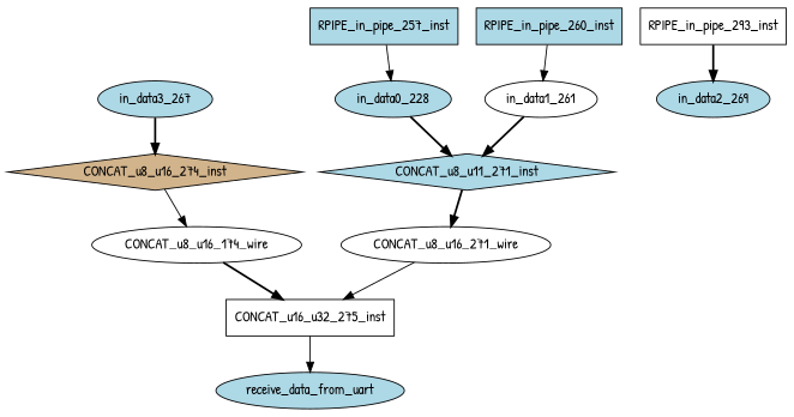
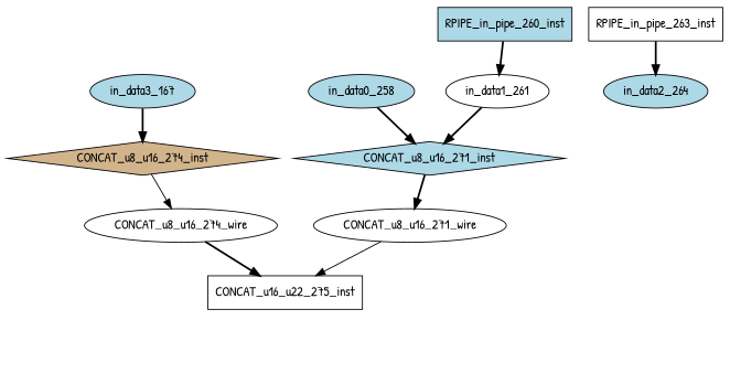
  digraph {
    fontname="Patrick Hand"
    node [fillcolor=lightblue fontname="Patrick Hand" shape=ellipse style=filled]
    edge [fontname="Patrick Hand" style=bold]
    CONCAT_u8_u16_271_wire [fillcolor=white]
-   CONCAT_u16_u32_275_inst [fillcolor=white shape=rectangle]
-   receive_data_from_uart [shape=""]
-   CONCAT_u8_u16_274_wire [fillcolor=white label=CONCAT_u8_u16_174_wire]
-   CONCAT_u8_u16_271_inst [shape=diamond label=CONCAT_u8_u11_271_inst]
-   in_data0_258 [label=in_data0_228]
+   CONCAT_u16_u32_275_inst [fillcolor=white shape=rectangle label=CONCAT_u16_u22_275_inst]
+   CONCAT_u8_u16_274_wire [fillcolor=white]
+   CONCAT_u8_u16_271_inst [shape=diamond]
+   in_data0_258
    in_data1_261 [fillcolor=white]
    CONCAT_u8_u16_274_inst [fillcolor=tan shape=diamond]
-   in_data3_267
-   RPIPE_in_pipe_257_inst [shape=rectangle]
+   in_data3_267 [label=in_data3_167]
    RPIPE_in_pipe_260_inst [shape=rectangle]
-   RPIPE_in_pipe_263_inst [fillcolor=white shape=rectangle label=RPIPE_in_pipe_293_inst]
-   in_data2_264 [label=in_data2_269]
+   RPIPE_in_pipe_263_inst [fillcolor=white shape=rectangle]
+   in_data2_264
    CONCAT_u8_u16_271_wire -> CONCAT_u16_u32_275_inst [style=solid]
-   CONCAT_u16_u32_275_inst -> receive_data_from_uart [style=solid]
    CONCAT_u8_u16_274_wire -> CONCAT_u16_u32_275_inst
    CONCAT_u8_u16_271_inst -> CONCAT_u8_u16_271_wire
    in_data0_258 -> CONCAT_u8_u16_271_inst
    in_data1_261 -> CONCAT_u8_u16_271_inst
    CONCAT_u8_u16_274_inst -> CONCAT_u8_u16_274_wire [style=solid]
    in_data3_267 -> CONCAT_u8_u16_274_inst
-   RPIPE_in_pipe_257_inst -> in_data0_258 [style=solid]
-   RPIPE_in_pipe_260_inst -> in_data1_261 [style=solid]
+   RPIPE_in_pipe_260_inst -> in_data1_261
    RPIPE_in_pipe_263_inst -> in_data2_264
  }
